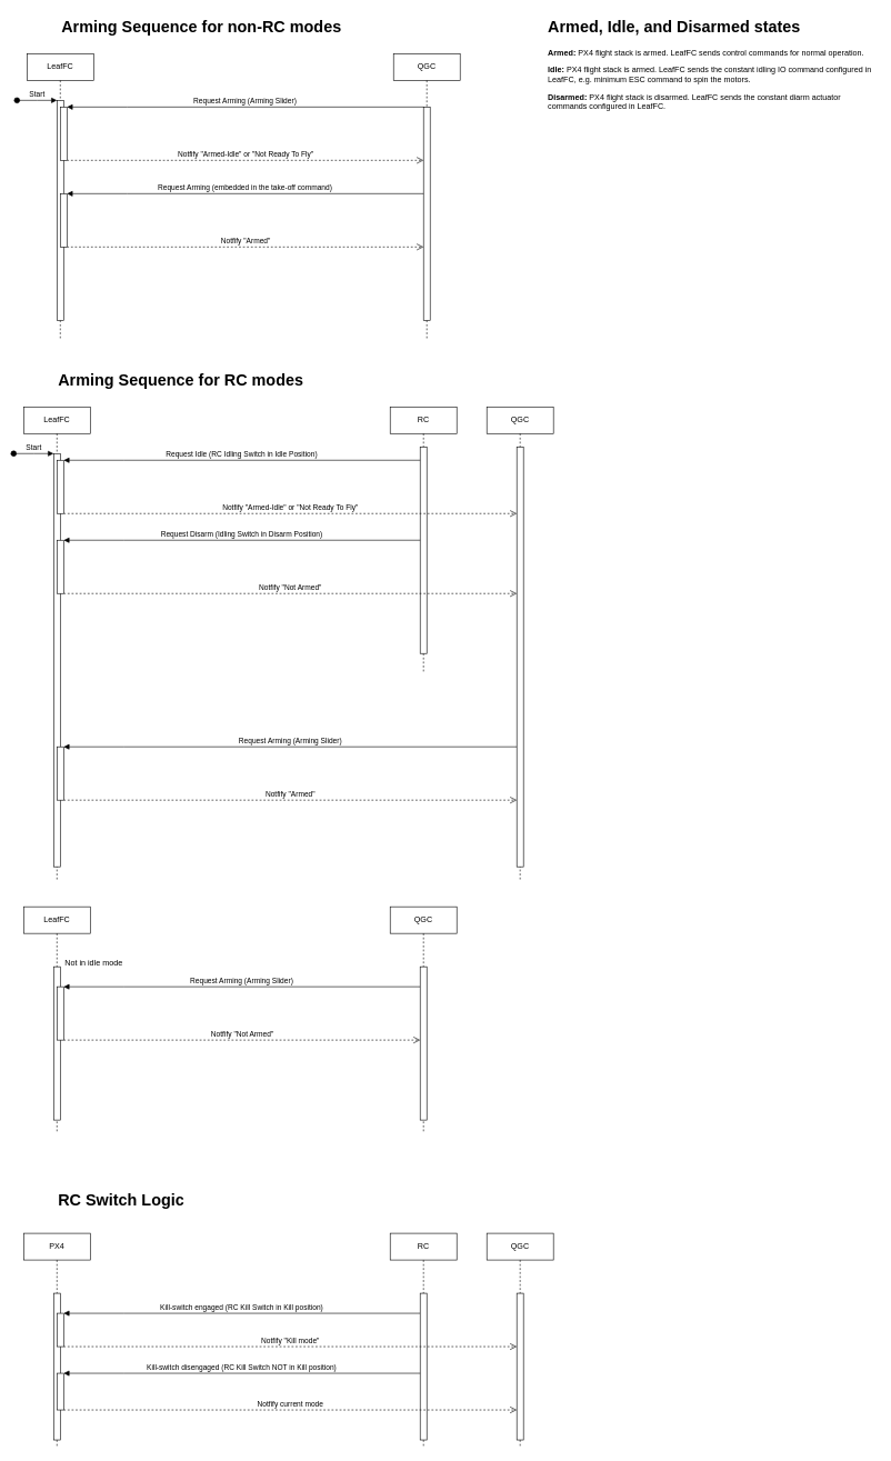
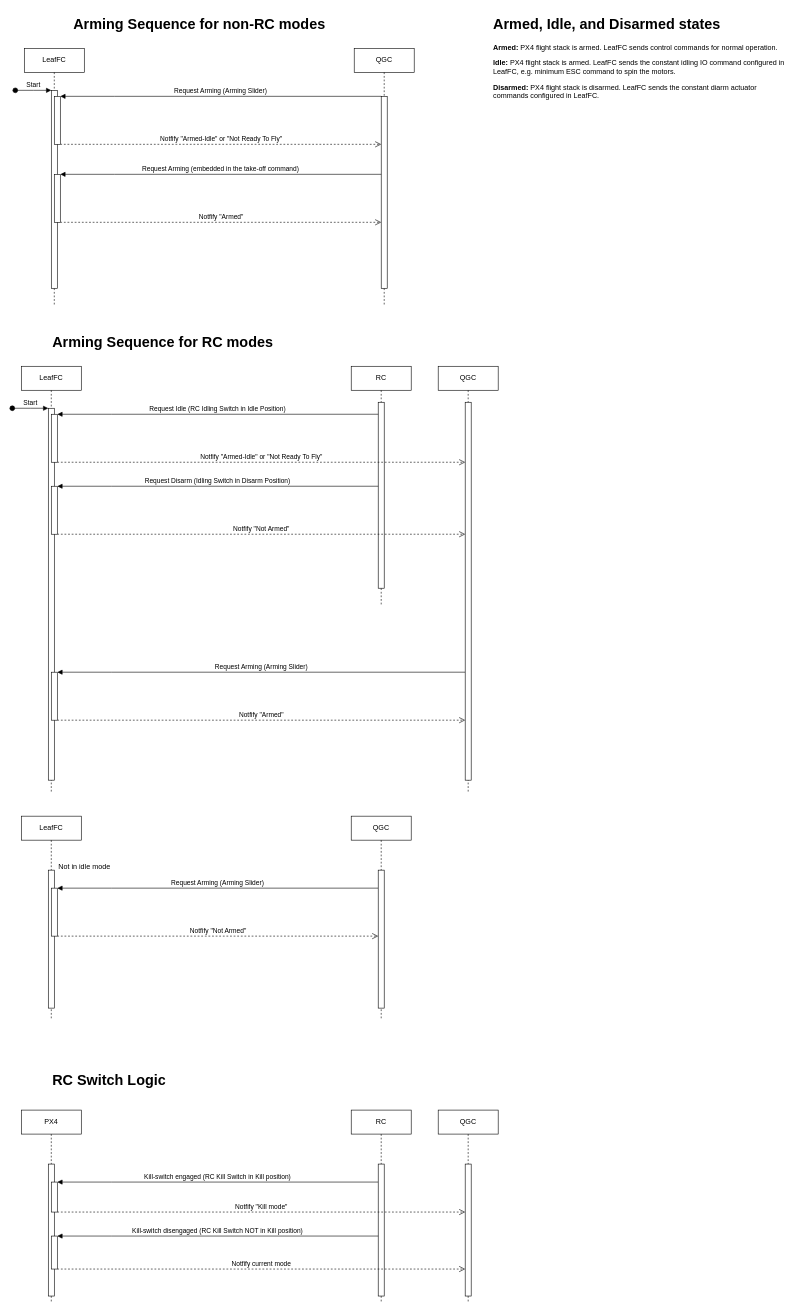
  <mxCell id="0" />
  <mxCell id="1" parent="0" />
  <mxCell id="2" value="LeafFC" style="shape=umlLifeline;perimeter=lifelinePerimeter;whiteSpace=wrap;html=1;container=0;dropTarget=0;collapsible=0;recursiveResize=0;outlineConnect=0;portConstraint=eastwest;newEdgeStyle={&quot;edgeStyle&quot;:&quot;elbowEdgeStyle&quot;,&quot;elbow&quot;:&quot;vertical&quot;,&quot;curved&quot;:0,&quot;rounded&quot;:0};" parent="1" vertex="1"><mxGeometry x="35" y="1360" width="100" height="340" as="geometry" /></mxCell>
  <mxCell id="3" value="" style="html=1;points=[];perimeter=orthogonalPerimeter;outlineConnect=0;targetShapes=umlLifeline;portConstraint=eastwest;newEdgeStyle={&quot;edgeStyle&quot;:&quot;elbowEdgeStyle&quot;,&quot;elbow&quot;:&quot;vertical&quot;,&quot;curved&quot;:0,&quot;rounded&quot;:0};" parent="2" vertex="1"><mxGeometry x="45" y="90" width="10" height="230" as="geometry" /></mxCell>
  <mxCell id="4" value="QGC" style="shape=umlLifeline;perimeter=lifelinePerimeter;whiteSpace=wrap;html=1;container=0;dropTarget=0;collapsible=0;recursiveResize=0;outlineConnect=0;portConstraint=eastwest;newEdgeStyle={&quot;edgeStyle&quot;:&quot;elbowEdgeStyle&quot;,&quot;elbow&quot;:&quot;vertical&quot;,&quot;curved&quot;:0,&quot;rounded&quot;:0};size=40;" parent="1" vertex="1"><mxGeometry x="585" y="1360" width="100" height="340" as="geometry" /></mxCell>
  <mxCell id="5" value="QGC" style="shape=umlLifeline;perimeter=lifelinePerimeter;whiteSpace=wrap;html=1;container=0;dropTarget=0;collapsible=0;recursiveResize=0;outlineConnect=0;portConstraint=eastwest;newEdgeStyle={&quot;edgeStyle&quot;:&quot;elbowEdgeStyle&quot;,&quot;elbow&quot;:&quot;vertical&quot;,&quot;curved&quot;:0,&quot;rounded&quot;:0};size=40;" parent="1" vertex="1"><mxGeometry x="730" y="610" width="100" height="710" as="geometry" /></mxCell>
  <mxCell id="6" value="LeafFC" style="shape=umlLifeline;perimeter=lifelinePerimeter;whiteSpace=wrap;html=1;container=0;dropTarget=0;collapsible=0;recursiveResize=0;outlineConnect=0;portConstraint=eastwest;newEdgeStyle={&quot;edgeStyle&quot;:&quot;elbowEdgeStyle&quot;,&quot;elbow&quot;:&quot;vertical&quot;,&quot;curved&quot;:0,&quot;rounded&quot;:0};" parent="1" vertex="1"><mxGeometry x="40" y="80" width="100" height="430" as="geometry" /></mxCell>
  <mxCell id="7" value="QGC" style="shape=umlLifeline;perimeter=lifelinePerimeter;whiteSpace=wrap;html=1;container=0;dropTarget=0;collapsible=0;recursiveResize=0;outlineConnect=0;portConstraint=eastwest;newEdgeStyle={&quot;edgeStyle&quot;:&quot;elbowEdgeStyle&quot;,&quot;elbow&quot;:&quot;vertical&quot;,&quot;curved&quot;:0,&quot;rounded&quot;:0};" parent="1" vertex="1"><mxGeometry x="590" y="80" width="100" height="430" as="geometry" /></mxCell>
  <mxCell id="8" value="" style="html=1;points=[];perimeter=orthogonalPerimeter;outlineConnect=0;targetShapes=umlLifeline;portConstraint=eastwest;newEdgeStyle={&quot;edgeStyle&quot;:&quot;elbowEdgeStyle&quot;,&quot;elbow&quot;:&quot;vertical&quot;,&quot;curved&quot;:0,&quot;rounded&quot;:0};" parent="7" vertex="1"><mxGeometry x="45" y="80" width="10" height="320" as="geometry" /></mxCell>
  <mxCell id="9" value="Request Arming (Arming Slider)" style="html=1;verticalAlign=bottom;endArrow=block;edgeStyle=elbowEdgeStyle;elbow=vertical;curved=0;rounded=0;" parent="1" target="15" edge="1"><mxGeometry relative="1" as="geometry"><mxPoint x="635" y="160" as="sourcePoint" /><Array as="points"><mxPoint x="190" y="160" /></Array></mxGeometry></mxCell>
  <mxCell id="10" value="Notfify &quot;Armed-Idle&quot; or &quot;Not Ready To Fly&quot;" style="html=1;verticalAlign=bottom;endArrow=open;dashed=1;endSize=8;edgeStyle=elbowEdgeStyle;elbow=vertical;curved=0;rounded=0;" parent="1" edge="1"><mxGeometry relative="1" as="geometry"><mxPoint x="635" y="240" as="targetPoint" /><Array as="points"><mxPoint x="180" y="240" /></Array><mxPoint x="100" y="240" as="sourcePoint" /></mxGeometry></mxCell>
  <mxCell id="11" value="Request Arming (embedded in the take-off command)" style="html=1;verticalAlign=bottom;endArrow=block;edgeStyle=elbowEdgeStyle;elbow=vertical;curved=0;rounded=0;" parent="1" target="17" edge="1"><mxGeometry relative="1" as="geometry"><mxPoint x="635" y="290" as="sourcePoint" /><Array as="points"><mxPoint x="190" y="290" /></Array></mxGeometry></mxCell>
  <mxCell id="12" value="Notfify &quot;Armed&quot;" style="html=1;verticalAlign=bottom;endArrow=open;dashed=1;endSize=8;edgeStyle=elbowEdgeStyle;elbow=vertical;curved=0;rounded=0;" parent="1" edge="1"><mxGeometry relative="1" as="geometry"><mxPoint x="635" y="370" as="targetPoint" /><Array as="points"><mxPoint x="180" y="370" /></Array><mxPoint x="100" y="370" as="sourcePoint" /></mxGeometry></mxCell>
  <mxCell id="13" value="" style="html=1;points=[];perimeter=orthogonalPerimeter;outlineConnect=0;targetShapes=umlLifeline;portConstraint=eastwest;newEdgeStyle={&quot;edgeStyle&quot;:&quot;elbowEdgeStyle&quot;,&quot;elbow&quot;:&quot;vertical&quot;,&quot;curved&quot;:0,&quot;rounded&quot;:0};" parent="1" vertex="1"><mxGeometry x="85" y="150" width="10" height="330" as="geometry" /></mxCell>
  <mxCell id="14" value="Start" style="html=1;verticalAlign=bottom;startArrow=oval;endArrow=block;startSize=8;edgeStyle=elbowEdgeStyle;elbow=vertical;curved=0;rounded=0;" parent="1" target="13" edge="1"><mxGeometry relative="1" as="geometry"><mxPoint x="25" y="150" as="sourcePoint" /></mxGeometry></mxCell>
  <mxCell id="15" value="" style="html=1;points=[];perimeter=orthogonalPerimeter;outlineConnect=0;targetShapes=umlLifeline;portConstraint=eastwest;newEdgeStyle={&quot;edgeStyle&quot;:&quot;elbowEdgeStyle&quot;,&quot;elbow&quot;:&quot;vertical&quot;,&quot;curved&quot;:0,&quot;rounded&quot;:0};" parent="1" vertex="1"><mxGeometry x="90" y="160" width="10" height="80" as="geometry" /></mxCell>
  <mxCell id="16" value="&lt;h1 style=&quot;margin-top: 0px;&quot;&gt;Armed, Idle, and Disarmed states&lt;/h1&gt;&lt;p&gt;&lt;b&gt;Armed:&lt;/b&gt; PX4 flight stack is armed. LeafFC sends control commands for normal operation.&lt;/p&gt;&lt;p&gt;&lt;b&gt;Idle:&lt;/b&gt; PX4 flight stack is armed. LeafFC sends the constant idling IO command configured in LeafFC, e.g. minimum ESC command to spin the motors.&lt;/p&gt;&lt;p&gt;&lt;b&gt;Disarmed:&lt;/b&gt; PX4 flight stack is disarmed. LeafFC sends the constant diarm actuator commands configured in LeafFC.&lt;/p&gt;&lt;p&gt;&lt;br&gt;&lt;/p&gt;" style="text;html=1;whiteSpace=wrap;overflow=hidden;rounded=0;" parent="1" vertex="1"><mxGeometry x="820" y="20" width="495" height="180" as="geometry" /></mxCell>
  <mxCell id="17" value="" style="html=1;points=[];perimeter=orthogonalPerimeter;outlineConnect=0;targetShapes=umlLifeline;portConstraint=eastwest;newEdgeStyle={&quot;edgeStyle&quot;:&quot;elbowEdgeStyle&quot;,&quot;elbow&quot;:&quot;vertical&quot;,&quot;curved&quot;:0,&quot;rounded&quot;:0};" parent="1" vertex="1"><mxGeometry x="90" y="290" width="10" height="80" as="geometry" /></mxCell>
- <mxCell id="18" value="&lt;h1 style=&quot;margin-top: 0px;&quot;&gt;Arming Sequence for non-RC modes&lt;/h1&gt;" style="text;html=1;whiteSpace=wrap;overflow=hidden;rounded=0;" parent="1" vertex="1"><mxGeometry x="90" y="20" width="495" height="50" as="geometry" /></mxCell>
+ <mxCell id="18" value="&lt;h1 style=&quot;margin-top: 0px;&quot;&gt;Arming Sequence for non-RC modes&lt;/h1&gt;" style="text;html=1;whiteSpace=wrap;overflow=hidden;rounded=0;" parent="1" vertex="1"><mxGeometry x="120" y="20" width="495" height="50" as="geometry" /></mxCell>
  <mxCell id="19" value="LeafFC" style="shape=umlLifeline;perimeter=lifelinePerimeter;whiteSpace=wrap;html=1;container=0;dropTarget=0;collapsible=0;recursiveResize=0;outlineConnect=0;portConstraint=eastwest;newEdgeStyle={&quot;edgeStyle&quot;:&quot;elbowEdgeStyle&quot;,&quot;elbow&quot;:&quot;vertical&quot;,&quot;curved&quot;:0,&quot;rounded&quot;:0};" parent="1" vertex="1"><mxGeometry x="35" y="610" width="100" height="710" as="geometry" /></mxCell>
  <mxCell id="20" value="RC" style="shape=umlLifeline;perimeter=lifelinePerimeter;whiteSpace=wrap;html=1;container=0;dropTarget=0;collapsible=0;recursiveResize=0;outlineConnect=0;portConstraint=eastwest;newEdgeStyle={&quot;edgeStyle&quot;:&quot;elbowEdgeStyle&quot;,&quot;elbow&quot;:&quot;vertical&quot;,&quot;curved&quot;:0,&quot;rounded&quot;:0};size=40;" parent="1" vertex="1"><mxGeometry x="585" y="610" width="100" height="400" as="geometry" /></mxCell>
  <mxCell id="21" value="" style="html=1;points=[];perimeter=orthogonalPerimeter;outlineConnect=0;targetShapes=umlLifeline;portConstraint=eastwest;newEdgeStyle={&quot;edgeStyle&quot;:&quot;elbowEdgeStyle&quot;,&quot;elbow&quot;:&quot;vertical&quot;,&quot;curved&quot;:0,&quot;rounded&quot;:0};" parent="20" vertex="1"><mxGeometry x="45" y="60" width="10" height="310" as="geometry" /></mxCell>
  <mxCell id="22" value="Request Idle (RC Idling Switch in Idle Position)" style="html=1;verticalAlign=bottom;endArrow=block;edgeStyle=elbowEdgeStyle;elbow=vertical;curved=0;rounded=0;" parent="1" target="28" edge="1"><mxGeometry relative="1" as="geometry"><mxPoint x="630" y="690" as="sourcePoint" /><Array as="points"><mxPoint x="185" y="690" /></Array></mxGeometry></mxCell>
  <mxCell id="23" value="Notfify &quot;Armed-Idle&quot; or &quot;Not Ready To Fly&quot;" style="html=1;verticalAlign=bottom;endArrow=open;dashed=1;endSize=8;edgeStyle=elbowEdgeStyle;elbow=vertical;curved=0;rounded=0;" parent="1" target="31" edge="1"><mxGeometry relative="1" as="geometry"><mxPoint x="630" y="770" as="targetPoint" /><Array as="points"><mxPoint x="175" y="770" /></Array><mxPoint x="95" y="770" as="sourcePoint" /></mxGeometry></mxCell>
  <mxCell id="24" value="Request Arming (Arming Slider)" style="html=1;verticalAlign=bottom;endArrow=block;edgeStyle=elbowEdgeStyle;elbow=vertical;curved=0;rounded=0;" parent="1" source="31" target="29" edge="1"><mxGeometry relative="1" as="geometry"><mxPoint x="630" y="1120" as="sourcePoint" /><Array as="points"><mxPoint x="185" y="1120" /></Array></mxGeometry></mxCell>
  <mxCell id="25" value="Notfify &quot;Armed&quot;" style="html=1;verticalAlign=bottom;endArrow=open;dashed=1;endSize=8;edgeStyle=elbowEdgeStyle;elbow=vertical;curved=0;rounded=0;" parent="1" target="31" edge="1"><mxGeometry relative="1" as="geometry"><mxPoint x="630" y="1200" as="targetPoint" /><Array as="points"><mxPoint x="175" y="1200" /></Array><mxPoint x="95" y="1200" as="sourcePoint" /></mxGeometry></mxCell>
  <mxCell id="26" value="" style="html=1;points=[];perimeter=orthogonalPerimeter;outlineConnect=0;targetShapes=umlLifeline;portConstraint=eastwest;newEdgeStyle={&quot;edgeStyle&quot;:&quot;elbowEdgeStyle&quot;,&quot;elbow&quot;:&quot;vertical&quot;,&quot;curved&quot;:0,&quot;rounded&quot;:0};" parent="1" vertex="1"><mxGeometry x="80" y="680" width="10" height="620" as="geometry" /></mxCell>
  <mxCell id="27" value="Start" style="html=1;verticalAlign=bottom;startArrow=oval;endArrow=block;startSize=8;edgeStyle=elbowEdgeStyle;elbow=vertical;curved=0;rounded=0;" parent="1" target="26" edge="1"><mxGeometry relative="1" as="geometry"><mxPoint x="20" y="680" as="sourcePoint" /></mxGeometry></mxCell>
  <mxCell id="28" value="" style="html=1;points=[];perimeter=orthogonalPerimeter;outlineConnect=0;targetShapes=umlLifeline;portConstraint=eastwest;newEdgeStyle={&quot;edgeStyle&quot;:&quot;elbowEdgeStyle&quot;,&quot;elbow&quot;:&quot;vertical&quot;,&quot;curved&quot;:0,&quot;rounded&quot;:0};" parent="1" vertex="1"><mxGeometry x="85" y="690" width="10" height="80" as="geometry" /></mxCell>
  <mxCell id="29" value="" style="html=1;points=[];perimeter=orthogonalPerimeter;outlineConnect=0;targetShapes=umlLifeline;portConstraint=eastwest;newEdgeStyle={&quot;edgeStyle&quot;:&quot;elbowEdgeStyle&quot;,&quot;elbow&quot;:&quot;vertical&quot;,&quot;curved&quot;:0,&quot;rounded&quot;:0};" parent="1" vertex="1"><mxGeometry x="85" y="1120" width="10" height="80" as="geometry" /></mxCell>
  <mxCell id="30" value="&lt;h1 style=&quot;margin-top: 0px;&quot;&gt;Arming Sequence for RC modes&lt;/h1&gt;" style="text;html=1;whiteSpace=wrap;overflow=hidden;rounded=0;" parent="1" vertex="1"><mxGeometry x="85" y="550" width="385" height="50" as="geometry" /></mxCell>
  <mxCell id="31" value="" style="html=1;points=[];perimeter=orthogonalPerimeter;outlineConnect=0;targetShapes=umlLifeline;portConstraint=eastwest;newEdgeStyle={&quot;edgeStyle&quot;:&quot;elbowEdgeStyle&quot;,&quot;elbow&quot;:&quot;vertical&quot;,&quot;curved&quot;:0,&quot;rounded&quot;:0};" parent="1" vertex="1"><mxGeometry x="775" y="670" width="10" height="630" as="geometry" /></mxCell>
  <mxCell id="32" value="Request Disarm (Idling&amp;nbsp;Switch in Disarm Position)" style="html=1;verticalAlign=bottom;endArrow=block;edgeStyle=elbowEdgeStyle;elbow=vertical;curved=0;rounded=0;" parent="1" edge="1"><mxGeometry relative="1" as="geometry"><mxPoint x="630" y="810" as="sourcePoint" /><Array as="points"><mxPoint x="185" y="810" /></Array><mxPoint x="95" y="810" as="targetPoint" /></mxGeometry></mxCell>
  <mxCell id="33" value="" style="html=1;points=[];perimeter=orthogonalPerimeter;outlineConnect=0;targetShapes=umlLifeline;portConstraint=eastwest;newEdgeStyle={&quot;edgeStyle&quot;:&quot;elbowEdgeStyle&quot;,&quot;elbow&quot;:&quot;vertical&quot;,&quot;curved&quot;:0,&quot;rounded&quot;:0};" parent="1" vertex="1"><mxGeometry x="85" y="810" width="10" height="80" as="geometry" /></mxCell>
  <mxCell id="34" value="Notfify &quot;Not Armed&quot;" style="html=1;verticalAlign=bottom;endArrow=open;dashed=1;endSize=8;edgeStyle=elbowEdgeStyle;elbow=vertical;curved=0;rounded=0;" parent="1" target="31" edge="1"><mxGeometry relative="1" as="geometry"><mxPoint x="630" y="890" as="targetPoint" /><Array as="points"><mxPoint x="175" y="890" /></Array><mxPoint x="95" y="890" as="sourcePoint" /></mxGeometry></mxCell>
  <mxCell id="35" value="Request Arming (Arming Slider)" style="html=1;verticalAlign=bottom;endArrow=block;edgeStyle=elbowEdgeStyle;elbow=vertical;curved=0;rounded=0;" parent="1" target="37" edge="1"><mxGeometry relative="1" as="geometry"><mxPoint x="630" y="1480" as="sourcePoint" /><Array as="points"><mxPoint x="185" y="1480" /></Array></mxGeometry></mxCell>
  <mxCell id="36" value="Notfify &quot;Not Armed&quot;" style="html=1;verticalAlign=bottom;endArrow=open;dashed=1;endSize=8;edgeStyle=elbowEdgeStyle;elbow=vertical;curved=0;rounded=0;" parent="1" edge="1"><mxGeometry relative="1" as="geometry"><mxPoint x="630" y="1560" as="targetPoint" /><Array as="points"><mxPoint x="175" y="1560" /></Array><mxPoint x="95" y="1560" as="sourcePoint" /></mxGeometry></mxCell>
  <mxCell id="37" value="" style="html=1;points=[];perimeter=orthogonalPerimeter;outlineConnect=0;targetShapes=umlLifeline;portConstraint=eastwest;newEdgeStyle={&quot;edgeStyle&quot;:&quot;elbowEdgeStyle&quot;,&quot;elbow&quot;:&quot;vertical&quot;,&quot;curved&quot;:0,&quot;rounded&quot;:0};" parent="1" vertex="1"><mxGeometry x="85" y="1480" width="10" height="80" as="geometry" /></mxCell>
  <mxCell id="38" value="" style="html=1;points=[];perimeter=orthogonalPerimeter;outlineConnect=0;targetShapes=umlLifeline;portConstraint=eastwest;newEdgeStyle={&quot;edgeStyle&quot;:&quot;elbowEdgeStyle&quot;,&quot;elbow&quot;:&quot;vertical&quot;,&quot;curved&quot;:0,&quot;rounded&quot;:0};" parent="1" vertex="1"><mxGeometry x="630" y="1450" width="10" height="230" as="geometry" /></mxCell>
  <mxCell id="39" value="Not in idle mode" style="text;html=1;align=left;verticalAlign=top;whiteSpace=wrap;rounded=0;" parent="1" vertex="1"><mxGeometry x="95" y="1430" width="105" height="30" as="geometry" /></mxCell>
  <mxCell id="40" value="PX4" style="shape=umlLifeline;perimeter=lifelinePerimeter;whiteSpace=wrap;html=1;container=0;dropTarget=0;collapsible=0;recursiveResize=0;outlineConnect=0;portConstraint=eastwest;newEdgeStyle={&quot;edgeStyle&quot;:&quot;elbowEdgeStyle&quot;,&quot;elbow&quot;:&quot;vertical&quot;,&quot;curved&quot;:0,&quot;rounded&quot;:0};" parent="1" vertex="1"><mxGeometry x="35" y="1850" width="100" height="320" as="geometry" /></mxCell>
  <mxCell id="41" value="" style="html=1;points=[];perimeter=orthogonalPerimeter;outlineConnect=0;targetShapes=umlLifeline;portConstraint=eastwest;newEdgeStyle={&quot;edgeStyle&quot;:&quot;elbowEdgeStyle&quot;,&quot;elbow&quot;:&quot;vertical&quot;,&quot;curved&quot;:0,&quot;rounded&quot;:0};" parent="40" vertex="1"><mxGeometry x="45" y="90" width="10" height="220" as="geometry" /></mxCell>
  <mxCell id="42" value="RC" style="shape=umlLifeline;perimeter=lifelinePerimeter;whiteSpace=wrap;html=1;container=0;dropTarget=0;collapsible=0;recursiveResize=0;outlineConnect=0;portConstraint=eastwest;newEdgeStyle={&quot;edgeStyle&quot;:&quot;elbowEdgeStyle&quot;,&quot;elbow&quot;:&quot;vertical&quot;,&quot;curved&quot;:0,&quot;rounded&quot;:0};size=40;" parent="1" vertex="1"><mxGeometry x="585" y="1850" width="100" height="320" as="geometry" /></mxCell>
  <mxCell id="43" value="Kill-switch engaged (RC Kill Switch in Kill position)" style="html=1;verticalAlign=bottom;endArrow=block;edgeStyle=elbowEdgeStyle;elbow=vertical;curved=0;rounded=0;" parent="1" target="44" edge="1"><mxGeometry relative="1" as="geometry"><mxPoint x="630" y="1970" as="sourcePoint" /><Array as="points"><mxPoint x="185" y="1970" /></Array></mxGeometry></mxCell>
  <mxCell id="44" value="" style="html=1;points=[];perimeter=orthogonalPerimeter;outlineConnect=0;targetShapes=umlLifeline;portConstraint=eastwest;newEdgeStyle={&quot;edgeStyle&quot;:&quot;elbowEdgeStyle&quot;,&quot;elbow&quot;:&quot;vertical&quot;,&quot;curved&quot;:0,&quot;rounded&quot;:0};" parent="1" vertex="1"><mxGeometry x="85" y="1970" width="10" height="50" as="geometry" /></mxCell>
  <mxCell id="45" value="" style="html=1;points=[];perimeter=orthogonalPerimeter;outlineConnect=0;targetShapes=umlLifeline;portConstraint=eastwest;newEdgeStyle={&quot;edgeStyle&quot;:&quot;elbowEdgeStyle&quot;,&quot;elbow&quot;:&quot;vertical&quot;,&quot;curved&quot;:0,&quot;rounded&quot;:0};" parent="1" vertex="1"><mxGeometry x="630" y="1940" width="10" height="220" as="geometry" /></mxCell>
  <mxCell id="46" value="Kill-switch disengaged (RC Kill Switch NOT in Kill position)" style="html=1;verticalAlign=bottom;endArrow=block;edgeStyle=elbowEdgeStyle;elbow=vertical;curved=0;rounded=0;" parent="1" target="47" edge="1"><mxGeometry relative="1" as="geometry"><mxPoint x="630" y="2060" as="sourcePoint" /><Array as="points"><mxPoint x="185" y="2060" /></Array></mxGeometry></mxCell>
  <mxCell id="47" value="" style="html=1;points=[];perimeter=orthogonalPerimeter;outlineConnect=0;targetShapes=umlLifeline;portConstraint=eastwest;newEdgeStyle={&quot;edgeStyle&quot;:&quot;elbowEdgeStyle&quot;,&quot;elbow&quot;:&quot;vertical&quot;,&quot;curved&quot;:0,&quot;rounded&quot;:0};" parent="1" vertex="1"><mxGeometry x="85" y="2060" width="10" height="55" as="geometry" /></mxCell>
  <mxCell id="48" value="&lt;h1 style=&quot;margin-top: 0px;&quot;&gt;RC Switch Logic&lt;/h1&gt;" style="text;html=1;whiteSpace=wrap;overflow=hidden;rounded=0;" parent="1" vertex="1"><mxGeometry x="85" y="1780" width="495" height="50" as="geometry" /></mxCell>
  <mxCell id="49" value="QGC" style="shape=umlLifeline;perimeter=lifelinePerimeter;whiteSpace=wrap;html=1;container=0;dropTarget=0;collapsible=0;recursiveResize=0;outlineConnect=0;portConstraint=eastwest;newEdgeStyle={&quot;edgeStyle&quot;:&quot;elbowEdgeStyle&quot;,&quot;elbow&quot;:&quot;vertical&quot;,&quot;curved&quot;:0,&quot;rounded&quot;:0};size=40;" parent="1" vertex="1"><mxGeometry x="730" y="1850" width="100" height="320" as="geometry" /></mxCell>
  <mxCell id="50" value="" style="html=1;points=[];perimeter=orthogonalPerimeter;outlineConnect=0;targetShapes=umlLifeline;portConstraint=eastwest;newEdgeStyle={&quot;edgeStyle&quot;:&quot;elbowEdgeStyle&quot;,&quot;elbow&quot;:&quot;vertical&quot;,&quot;curved&quot;:0,&quot;rounded&quot;:0};" parent="49" vertex="1"><mxGeometry x="45" y="90" width="10" height="220" as="geometry" /></mxCell>
  <mxCell id="51" value="Notfify &quot;Kill mode&quot;" style="html=1;verticalAlign=bottom;endArrow=open;dashed=1;endSize=8;edgeStyle=elbowEdgeStyle;elbow=vertical;curved=0;rounded=0;" parent="1" target="50" edge="1"><mxGeometry relative="1" as="geometry"><mxPoint x="630" y="2020" as="targetPoint" /><Array as="points"><mxPoint x="175" y="2020" /></Array><mxPoint x="95" y="2020" as="sourcePoint" /></mxGeometry></mxCell>
  <mxCell id="52" value="Notfify current mode" style="html=1;verticalAlign=bottom;endArrow=open;dashed=1;endSize=8;edgeStyle=elbowEdgeStyle;elbow=vertical;curved=0;rounded=0;" parent="1" edge="1"><mxGeometry relative="1" as="geometry"><mxPoint x="775" y="2115" as="targetPoint" /><Array as="points"><mxPoint x="175" y="2115" /></Array><mxPoint x="95" y="2115" as="sourcePoint" /></mxGeometry></mxCell>
